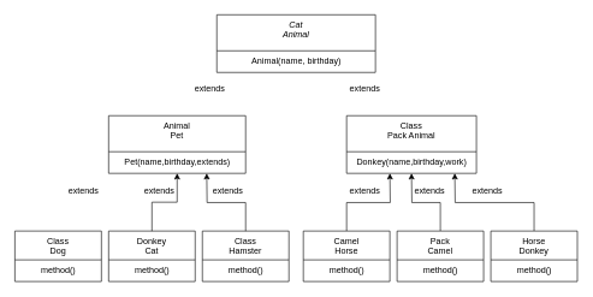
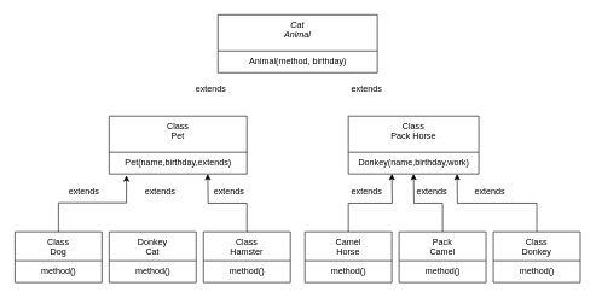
  <mxCell id="0" />
  <mxCell id="1" parent="0" />
  <mxCell id="2" value="Cat&#10;Animal" style="swimlane;fontStyle=2;align=center;verticalAlign=top;childLayout=stackLayout;horizontal=1;startSize=50;horizontalStack=0;resizeParent=1;resizeLast=0;collapsible=1;marginBottom=0;rounded=0;shadow=0;strokeWidth=1;" parent="1" vertex="1"><mxGeometry x="300" y="20" width="220" height="80" as="geometry"><mxRectangle x="230" y="140" width="160" height="26" as="alternateBounds" /></mxGeometry></mxCell>
- <mxCell id="3" value="Animal(name, birthday)" style="text;html=1;align=center;verticalAlign=middle;resizable=0;points=[];autosize=1;strokeColor=none;fillColor=none;" vertex="1" parent="2"><mxGeometry y="50" width="220" height="30" as="geometry" /></mxCell>
- <mxCell id="4" value="Animal&#10;Pet" style="swimlane;fontStyle=0;align=center;verticalAlign=top;childLayout=stackLayout;horizontal=1;startSize=50;horizontalStack=0;resizeParent=1;resizeLast=0;collapsible=1;marginBottom=0;rounded=0;shadow=0;strokeWidth=1;" parent="1" vertex="1"><mxGeometry x="150" y="160" width="190" height="80" as="geometry"><mxRectangle x="130" y="380" width="160" height="26" as="alternateBounds" /></mxGeometry></mxCell>
+ <mxCell id="3" value="Animal(method, birthday)" style="text;html=1;align=center;verticalAlign=middle;resizable=0;points=[];autosize=1;strokeColor=none;fillColor=none;" vertex="1" parent="2"><mxGeometry y="50" width="220" height="30" as="geometry" /></mxCell>
+ <mxCell id="4" value="Class&#10;Pet" style="swimlane;fontStyle=0;align=center;verticalAlign=top;childLayout=stackLayout;horizontal=1;startSize=50;horizontalStack=0;resizeParent=1;resizeLast=0;collapsible=1;marginBottom=0;rounded=0;shadow=0;strokeWidth=1;" parent="1" vertex="1"><mxGeometry x="150" y="160" width="190" height="80" as="geometry"><mxRectangle x="130" y="380" width="160" height="26" as="alternateBounds" /></mxGeometry></mxCell>
  <mxCell id="5" value="Pet(name,birthday,extends)" style="text;html=1;align=center;verticalAlign=middle;resizable=0;points=[];autosize=1;strokeColor=none;fillColor=none;" vertex="1" parent="4"><mxGeometry y="50" width="190" height="30" as="geometry" /></mxCell>
  <mxCell id="6" style="edgeStyle=orthogonalEdgeStyle;rounded=0;orthogonalLoop=1;jettySize=auto;html=1;exitX=0.5;exitY=0;exitDx=0;exitDy=0;" edge="1" parent="1" source="7"><mxGeometry relative="1" as="geometry"><mxPoint x="630" y="240" as="targetPoint" /></mxGeometry></mxCell>
- <mxCell id="7" value="Horse&#10;Donkey&#10;" style="swimlane;fontStyle=0;align=center;verticalAlign=top;childLayout=stackLayout;horizontal=1;startSize=40;horizontalStack=0;resizeParent=1;resizeLast=0;collapsible=1;marginBottom=0;rounded=0;shadow=0;strokeWidth=1;" parent="1" vertex="1"><mxGeometry x="680" y="320" width="120" height="70" as="geometry"><mxRectangle x="340" y="380" width="170" height="26" as="alternateBounds" /></mxGeometry></mxCell>
+ <mxCell id="7" value="Class&#10;Donkey&#10;" style="swimlane;fontStyle=0;align=center;verticalAlign=top;childLayout=stackLayout;horizontal=1;startSize=40;horizontalStack=0;resizeParent=1;resizeLast=0;collapsible=1;marginBottom=0;rounded=0;shadow=0;strokeWidth=1;" parent="1" vertex="1"><mxGeometry x="680" y="320" width="120" height="70" as="geometry"><mxRectangle x="340" y="380" width="170" height="26" as="alternateBounds" /></mxGeometry></mxCell>
  <mxCell id="8" value="method()" style="text;html=1;align=center;verticalAlign=middle;resizable=0;points=[];autosize=1;strokeColor=none;fillColor=none;" vertex="1" parent="7"><mxGeometry y="40" width="120" height="30" as="geometry" /></mxCell>
- <mxCell id="9" value="Class&#10;Pack Animal" style="swimlane;fontStyle=0;align=center;verticalAlign=top;childLayout=stackLayout;horizontal=1;startSize=50;horizontalStack=0;resizeParent=1;resizeLast=0;collapsible=1;marginBottom=0;rounded=0;shadow=0;strokeWidth=1;" parent="1" vertex="1"><mxGeometry x="480" y="160" width="180" height="80" as="geometry"><mxRectangle x="550" y="140" width="160" height="26" as="alternateBounds" /></mxGeometry></mxCell>
+ <mxCell id="9" value="Class&#10;Pack Horse" style="swimlane;fontStyle=0;align=center;verticalAlign=top;childLayout=stackLayout;horizontal=1;startSize=50;horizontalStack=0;resizeParent=1;resizeLast=0;collapsible=1;marginBottom=0;rounded=0;shadow=0;strokeWidth=1;" parent="1" vertex="1"><mxGeometry x="480" y="160" width="180" height="80" as="geometry"><mxRectangle x="550" y="140" width="160" height="26" as="alternateBounds" /></mxGeometry></mxCell>
  <mxCell id="10" value="Donkey(name,birthday,work)" style="text;html=1;align=center;verticalAlign=middle;resizable=0;points=[];autosize=1;strokeColor=none;fillColor=none;" vertex="1" parent="9"><mxGeometry y="50" width="180" height="30" as="geometry" /></mxCell>
  <mxCell id="11" value="extends" style="text;html=1;align=center;verticalAlign=middle;resizable=0;points=[];autosize=1;strokeColor=none;fillColor=none;" vertex="1" parent="1"><mxGeometry x="255" y="108" width="70" height="30" as="geometry" /></mxCell>
  <mxCell id="12" value="extends" style="text;html=1;align=center;verticalAlign=middle;resizable=0;points=[];autosize=1;strokeColor=none;fillColor=none;" vertex="1" parent="1"><mxGeometry x="470" y="108" width="70" height="30" as="geometry" /></mxCell>
  <mxCell id="13" style="edgeStyle=orthogonalEdgeStyle;rounded=0;orthogonalLoop=1;jettySize=auto;html=1;exitX=0.5;exitY=0;exitDx=0;exitDy=0;" edge="1" parent="1" source="14"><mxGeometry relative="1" as="geometry"><mxPoint x="570" y="240" as="targetPoint" /></mxGeometry></mxCell>
  <mxCell id="14" value="Pack&#10;Camel&#10;" style="swimlane;fontStyle=0;align=center;verticalAlign=top;childLayout=stackLayout;horizontal=1;startSize=40;horizontalStack=0;resizeParent=1;resizeLast=0;collapsible=1;marginBottom=0;rounded=0;shadow=0;strokeWidth=1;" vertex="1" parent="1"><mxGeometry x="550" y="320" width="120" height="70" as="geometry"><mxRectangle x="340" y="380" width="170" height="26" as="alternateBounds" /></mxGeometry></mxCell>
  <mxCell id="15" value="method()" style="text;html=1;align=center;verticalAlign=middle;resizable=0;points=[];autosize=1;strokeColor=none;fillColor=none;" vertex="1" parent="14"><mxGeometry y="40" width="120" height="30" as="geometry" /></mxCell>
  <mxCell id="16" style="edgeStyle=orthogonalEdgeStyle;rounded=0;orthogonalLoop=1;jettySize=auto;html=1;" edge="1" parent="1" source="17"><mxGeometry relative="1" as="geometry"><mxPoint x="540" y="240" as="targetPoint" /></mxGeometry></mxCell>
  <mxCell id="17" value="Camel&#10;Horse&#10;" style="swimlane;fontStyle=0;align=center;verticalAlign=top;childLayout=stackLayout;horizontal=1;startSize=40;horizontalStack=0;resizeParent=1;resizeLast=0;collapsible=1;marginBottom=0;rounded=0;shadow=0;strokeWidth=1;" vertex="1" parent="1"><mxGeometry x="420" y="320" width="120" height="70" as="geometry"><mxRectangle x="340" y="380" width="170" height="26" as="alternateBounds" /></mxGeometry></mxCell>
  <mxCell id="18" value="method()" style="text;html=1;align=center;verticalAlign=middle;resizable=0;points=[];autosize=1;strokeColor=none;fillColor=none;" vertex="1" parent="17"><mxGeometry y="40" width="120" height="30" as="geometry" /></mxCell>
  <mxCell id="19" value="Class&#10;Hamster&#10;" style="swimlane;fontStyle=0;align=center;verticalAlign=top;childLayout=stackLayout;horizontal=1;startSize=40;horizontalStack=0;resizeParent=1;resizeLast=0;collapsible=1;marginBottom=0;rounded=0;shadow=0;strokeWidth=1;" vertex="1" parent="1"><mxGeometry x="280" y="320" width="120" height="70" as="geometry"><mxRectangle x="340" y="380" width="170" height="26" as="alternateBounds" /></mxGeometry></mxCell>
  <mxCell id="20" value="method()" style="text;html=1;align=center;verticalAlign=middle;resizable=0;points=[];autosize=1;strokeColor=none;fillColor=none;" vertex="1" parent="19"><mxGeometry y="40" width="120" height="30" as="geometry" /></mxCell>
  <mxCell id="21" value="Donkey&#10;Cat&#10;" style="swimlane;fontStyle=0;align=center;verticalAlign=top;childLayout=stackLayout;horizontal=1;startSize=40;horizontalStack=0;resizeParent=1;resizeLast=0;collapsible=1;marginBottom=0;rounded=0;shadow=0;strokeWidth=1;" vertex="1" parent="1"><mxGeometry x="150" y="320" width="120" height="70" as="geometry"><mxRectangle x="340" y="380" width="170" height="26" as="alternateBounds" /></mxGeometry></mxCell>
  <mxCell id="22" value="method()" style="text;html=1;align=center;verticalAlign=middle;resizable=0;points=[];autosize=1;strokeColor=none;fillColor=none;" vertex="1" parent="21"><mxGeometry y="40" width="120" height="30" as="geometry" /></mxCell>
  <mxCell id="23" value="Class&#10;Dog&#10;" style="swimlane;fontStyle=0;align=center;verticalAlign=top;childLayout=stackLayout;horizontal=1;startSize=40;horizontalStack=0;resizeParent=1;resizeLast=0;collapsible=1;marginBottom=0;rounded=0;shadow=0;strokeWidth=1;" vertex="1" parent="1"><mxGeometry x="20" y="320" width="120" height="70" as="geometry"><mxRectangle x="340" y="380" width="170" height="26" as="alternateBounds" /></mxGeometry></mxCell>
  <mxCell id="24" value="method()" style="text;html=1;align=center;verticalAlign=middle;resizable=0;points=[];autosize=1;strokeColor=none;fillColor=none;" vertex="1" parent="23"><mxGeometry y="40" width="120" height="30" as="geometry" /></mxCell>
  <mxCell id="25" style="edgeStyle=orthogonalEdgeStyle;rounded=0;orthogonalLoop=1;jettySize=auto;html=1;exitX=0.5;exitY=0;exitDx=0;exitDy=0;" edge="1" parent="1" source="19"><mxGeometry relative="1" as="geometry"><mxPoint x="286" y="240" as="targetPoint" /></mxGeometry></mxCell>
- <mxCell id="26" style="edgeStyle=orthogonalEdgeStyle;rounded=0;orthogonalLoop=1;jettySize=auto;html=1;exitX=0.5;exitY=0;exitDx=0;exitDy=0;entryX=0.5;entryY=1;entryDx=0;entryDy=0;entryPerimeter=0;" edge="1" parent="1" source="21" target="5"><mxGeometry relative="1" as="geometry"><Array as="points"><mxPoint x="210" y="280" /><mxPoint x="245" y="280" /></Array></mxGeometry></mxCell>
+ <mxCell id="27" style="edgeStyle=orthogonalEdgeStyle;rounded=0;orthogonalLoop=1;jettySize=auto;html=1;exitX=0.5;exitY=0;exitDx=0;exitDy=0;entryX=0.125;entryY=1.067;entryDx=0;entryDy=0;entryPerimeter=0;" edge="1" parent="1" source="23" target="5"><mxGeometry relative="1" as="geometry" /></mxCell>
  <mxCell id="28" value="extends" style="text;html=1;align=center;verticalAlign=middle;resizable=0;points=[];autosize=1;strokeColor=none;fillColor=none;" vertex="1" parent="1"><mxGeometry x="80" y="250" width="70" height="30" as="geometry" /></mxCell>
  <mxCell id="29" value="extends" style="text;html=1;align=center;verticalAlign=middle;resizable=0;points=[];autosize=1;strokeColor=none;fillColor=none;" vertex="1" parent="1"><mxGeometry x="185" y="250" width="70" height="30" as="geometry" /></mxCell>
  <mxCell id="30" value="extends" style="text;html=1;align=center;verticalAlign=middle;resizable=0;points=[];autosize=1;strokeColor=none;fillColor=none;" vertex="1" parent="1"><mxGeometry x="280" y="250" width="70" height="30" as="geometry" /></mxCell>
  <mxCell id="31" value="extends" style="text;html=1;align=center;verticalAlign=middle;resizable=0;points=[];autosize=1;strokeColor=none;fillColor=none;" vertex="1" parent="1"><mxGeometry x="470" y="250" width="70" height="30" as="geometry" /></mxCell>
  <mxCell id="32" value="extends" style="text;html=1;align=center;verticalAlign=middle;resizable=0;points=[];autosize=1;strokeColor=none;fillColor=none;" vertex="1" parent="1"><mxGeometry x="560" y="250" width="70" height="30" as="geometry" /></mxCell>
  <mxCell id="33" value="extends" style="text;html=1;align=center;verticalAlign=middle;resizable=0;points=[];autosize=1;strokeColor=none;fillColor=none;" vertex="1" parent="1"><mxGeometry x="640" y="250" width="70" height="30" as="geometry" /></mxCell>
